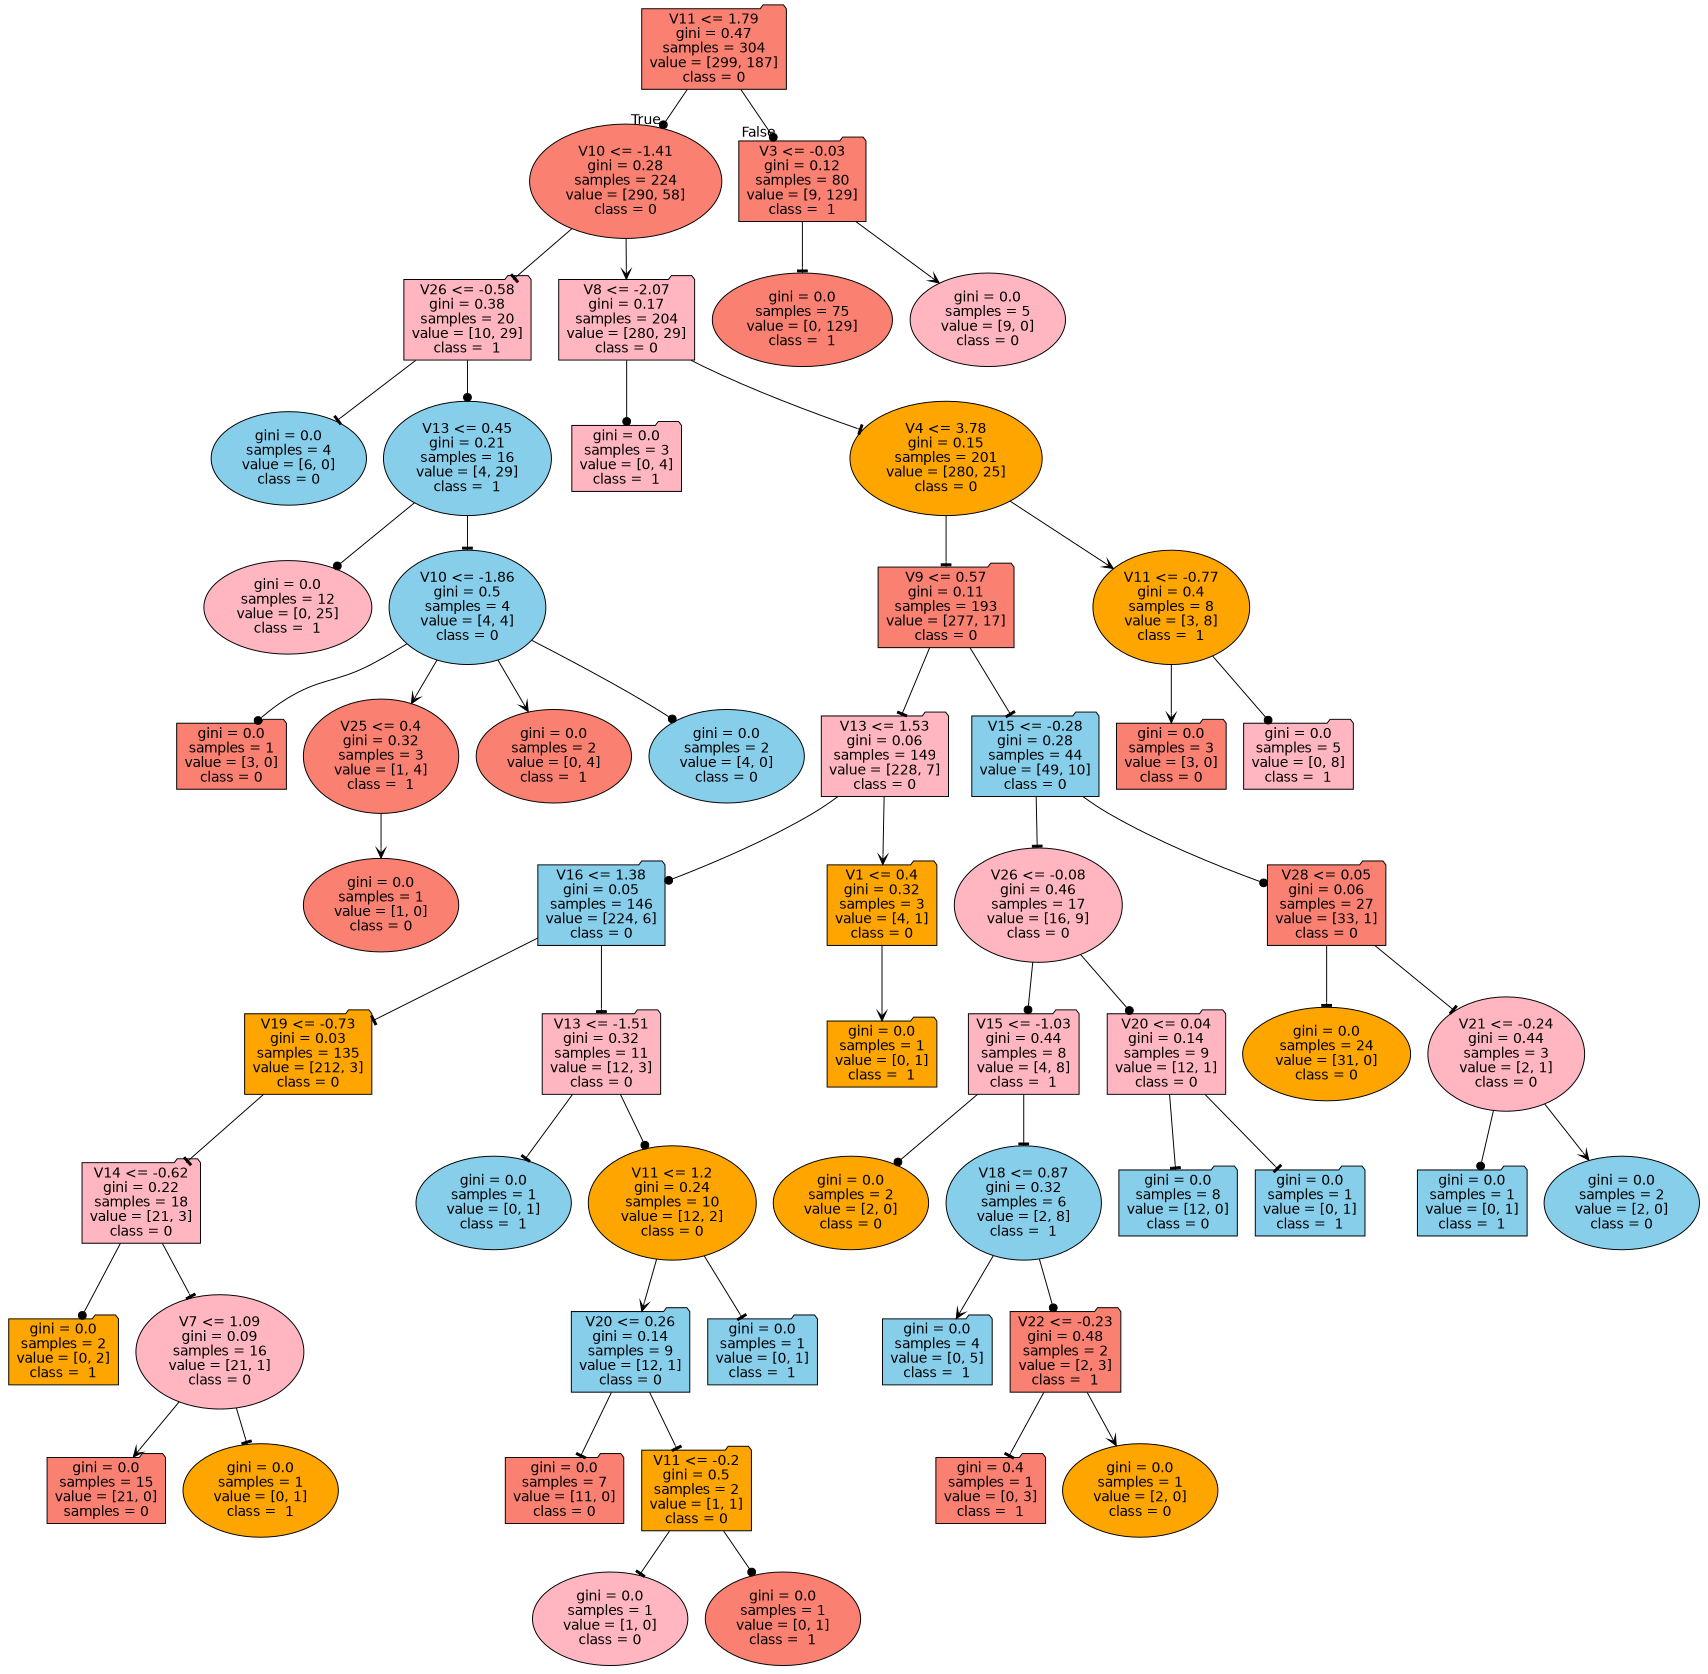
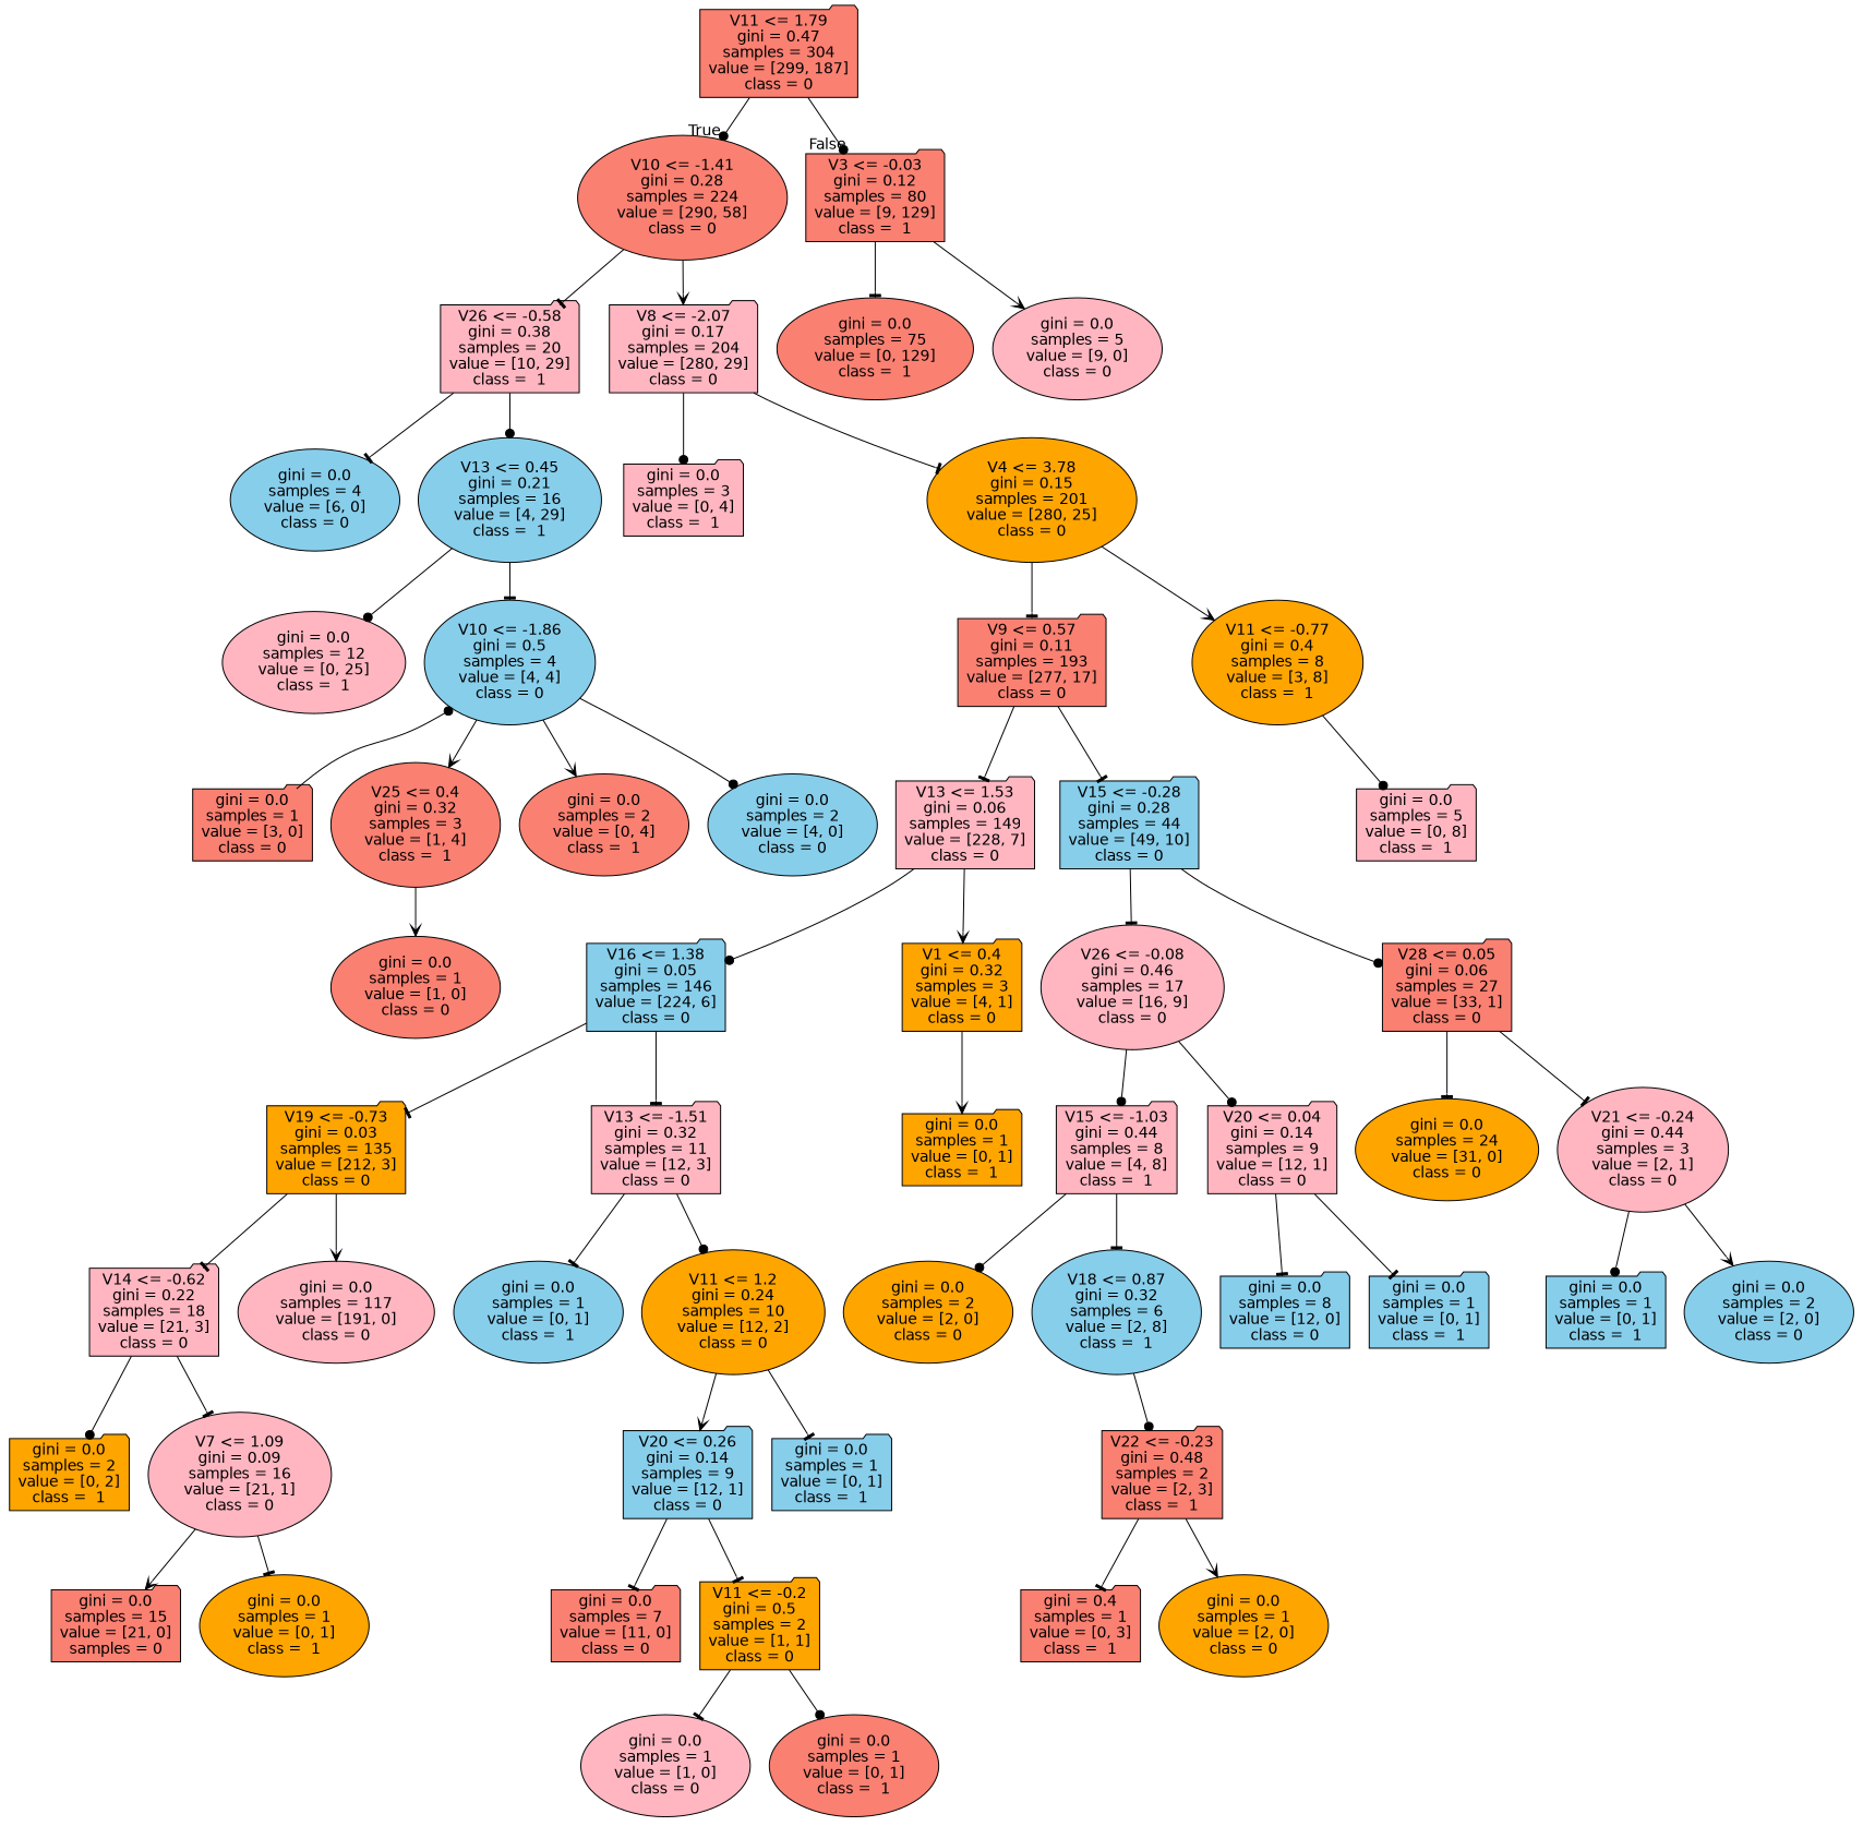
  digraph {
    node [color=black fillcolor=salmon fontname=helvetica shape=folder style="filled, rounded"]
    edge [arrowhead=tee fontname=helvetica]
    n1 [label="V11 <= 1.79\ngini = 0.47\nsamples = 304\nvalue = [299, 187]\nclass = 0"]
    n2 [label="V10 <= -1.41\ngini = 0.28\nsamples = 224\nvalue = [290, 58]\nclass = 0" shape=ellipse]
    n3 [label="V3 <= -0.03\ngini = 0.12\nsamples = 80\nvalue = [9, 129]\nclass =  1"]
    n4 [fillcolor=lightpink label="V26 <= -0.58\ngini = 0.38\nsamples = 20\nvalue = [10, 29]\nclass =  1"]
    n5 [fillcolor=lightpink label="V8 <= -2.07\ngini = 0.17\nsamples = 204\nvalue = [280, 29]\nclass = 0"]
    n6 [label="gini = 0.0\nsamples = 75\nvalue = [0, 129]\nclass =  1" shape=ellipse]
    n7 [fillcolor=lightpink label="gini = 0.0\nsamples = 5\nvalue = [9, 0]\nclass = 0" shape=ellipse]
    n8 [fillcolor=skyblue label="gini = 0.0\nsamples = 4\nvalue = [6, 0]\nclass = 0" shape=ellipse]
    n9 [fillcolor=skyblue label="V13 <= 0.45\ngini = 0.21\nsamples = 16\nvalue = [4, 29]\nclass =  1" shape=ellipse]
    n10 [fillcolor=lightpink label="gini = 0.0\nsamples = 3\nvalue = [0, 4]\nclass =  1"]
    n11 [fillcolor=orange label="V4 <= 3.78\ngini = 0.15\nsamples = 201\nvalue = [280, 25]\nclass = 0" shape=ellipse]
    n12 [fillcolor=lightpink label="gini = 0.0\nsamples = 12\nvalue = [0, 25]\nclass =  1" shape=ellipse]
    n13 [fillcolor=skyblue label="V10 <= -1.86\ngini = 0.5\nsamples = 4\nvalue = [4, 4]\nclass = 0" shape=ellipse]
    n14 [label="gini = 0.0\nsamples = 1\nvalue = [3, 0]\nclass = 0"]
    n15 [label="V25 <= 0.4\ngini = 0.32\nsamples = 3\nvalue = [1, 4]\nclass =  1" shape=ellipse]
    n16 [label="gini = 0.0\nsamples = 2\nvalue = [0, 4]\nclass =  1" shape=ellipse]
    n17 [fillcolor=skyblue label="gini = 0.0\nsamples = 2\nvalue = [4, 0]\nclass = 0" shape=ellipse]
    n18 [label="gini = 0.0\nsamples = 1\nvalue = [1, 0]\nclass = 0" shape=ellipse]
    n19 [label="V9 <= 0.57\ngini = 0.11\nsamples = 193\nvalue = [277, 17]\nclass = 0"]
    n20 [fillcolor=orange label="V11 <= -0.77\ngini = 0.4\nsamples = 8\nvalue = [3, 8]\nclass =  1" shape=ellipse]
    n21 [fillcolor=lightpink label="V13 <= 1.53\ngini = 0.06\nsamples = 149\nvalue = [228, 7]\nclass = 0"]
    n22 [fillcolor=skyblue label="V15 <= -0.28\ngini = 0.28\nsamples = 44\nvalue = [49, 10]\nclass = 0"]
-   n23 [label="gini = 0.0\nsamples = 3\nvalue = [3, 0]\nclass = 0"]
    n24 [fillcolor=lightpink label="gini = 0.0\nsamples = 5\nvalue = [0, 8]\nclass =  1"]
    n25 [fillcolor=skyblue label="V16 <= 1.38\ngini = 0.05\nsamples = 146\nvalue = [224, 6]\nclass = 0"]
    n26 [fillcolor=orange label="V1 <= 0.4\ngini = 0.32\nsamples = 3\nvalue = [4, 1]\nclass = 0"]
    n27 [fillcolor=lightpink label="V26 <= -0.08\ngini = 0.46\nsamples = 17\nvalue = [16, 9]\nclass = 0" shape=ellipse]
    n28 [label="V28 <= 0.05\ngini = 0.06\nsamples = 27\nvalue = [33, 1]\nclass = 0"]
    n29 [fillcolor=orange label="V19 <= -0.73\ngini = 0.03\nsamples = 135\nvalue = [212, 3]\nclass = 0"]
    n30 [fillcolor=lightpink label="V13 <= -1.51\ngini = 0.32\nsamples = 11\nvalue = [12, 3]\nclass = 0"]
    n31 [fillcolor=orange label="gini = 0.0\nsamples = 1\nvalue = [0, 1]\nclass =  1"]
    n32 [fillcolor=lightpink label="V14 <= -0.62\ngini = 0.22\nsamples = 18\nvalue = [21, 3]\nclass = 0"]
+   n33 [fillcolor=lightpink label="gini = 0.0\nsamples = 117\nvalue = [191, 0]\nclass = 0" shape=ellipse]
    n34 [fillcolor=skyblue label="gini = 0.0\nsamples = 1\nvalue = [0, 1]\nclass =  1" shape=ellipse]
    n35 [fillcolor=orange label="V11 <= 1.2\ngini = 0.24\nsamples = 10\nvalue = [12, 2]\nclass = 0" shape=ellipse]
    n36 [fillcolor=orange label="gini = 0.0\nsamples = 2\nvalue = [0, 2]\nclass =  1"]
    n37 [fillcolor=lightpink label="V7 <= 1.09\ngini = 0.09\nsamples = 16\nvalue = [21, 1]\nclass = 0" shape=ellipse]
    n38 [label="gini = 0.0\nsamples = 15\nvalue = [21, 0]\nsamples = 0"]
    n39 [fillcolor=orange label="gini = 0.0\nsamples = 1\nvalue = [0, 1]\nclass =  1" shape=ellipse]
    n40 [fillcolor=skyblue label="V20 <= 0.26\ngini = 0.14\nsamples = 9\nvalue = [12, 1]\nclass = 0"]
    n41 [fillcolor=skyblue label="gini = 0.0\nsamples = 1\nvalue = [0, 1]\nclass =  1"]
    n42 [label="gini = 0.0\nsamples = 7\nvalue = [11, 0]\nclass = 0"]
    n43 [fillcolor=orange label="V11 <= -0.2\ngini = 0.5\nsamples = 2\nvalue = [1, 1]\nclass = 0"]
    n44 [fillcolor=lightpink label="gini = 0.0\nsamples = 1\nvalue = [1, 0]\nclass = 0" shape=ellipse]
    n45 [label="gini = 0.0\nsamples = 1\nvalue = [0, 1]\nclass =  1" shape=ellipse]
    n46 [fillcolor=lightpink label="V15 <= -1.03\ngini = 0.44\nsamples = 8\nvalue = [4, 8]\nclass =  1"]
    n47 [fillcolor=lightpink label="V20 <= 0.04\ngini = 0.14\nsamples = 9\nvalue = [12, 1]\nclass = 0"]
    n48 [fillcolor=orange label="gini = 0.0\nsamples = 24\nvalue = [31, 0]\nclass = 0" shape=ellipse]
    n49 [fillcolor=lightpink label="V21 <= -0.24\ngini = 0.44\nsamples = 3\nvalue = [2, 1]\nclass = 0" shape=ellipse]
    n50 [fillcolor=orange label="gini = 0.0\nsamples = 2\nvalue = [2, 0]\nclass = 0" shape=ellipse]
    n51 [fillcolor=skyblue label="V18 <= 0.87\ngini = 0.32\nsamples = 6\nvalue = [2, 8]\nclass =  1" shape=ellipse]
    n52 [fillcolor=skyblue label="gini = 0.0\nsamples = 8\nvalue = [12, 0]\nclass = 0"]
    n53 [fillcolor=skyblue label="gini = 0.0\nsamples = 1\nvalue = [0, 1]\nclass =  1"]
-   n54 [fillcolor=skyblue label="gini = 0.0\nsamples = 4\nvalue = [0, 5]\nclass =  1"]
    n55 [label="V22 <= -0.23\ngini = 0.48\nsamples = 2\nvalue = [2, 3]\nclass =  1"]
    n56 [label="gini = 0.4\nsamples = 1\nvalue = [0, 3]\nclass =  1"]
    n57 [fillcolor=orange label="gini = 0.0\nsamples = 1\nvalue = [2, 0]\nclass = 0" shape=ellipse]
    n58 [fillcolor=skyblue label="gini = 0.0\nsamples = 1\nvalue = [0, 1]\nclass =  1"]
    n59 [fillcolor=skyblue label="gini = 0.0\nsamples = 2\nvalue = [2, 0]\nclass = 0" shape=ellipse]
    n1 -> n2 [arrowhead=dot headlabel=True labelangle=45 labeldistance=2.5]
    n1 -> n3 [arrowhead=dot headlabel=False labelangle=-45 labeldistance=2.5]
    n2 -> n4
    n2 -> n5 [arrowhead=vee]
    n3 -> n6
    n3 -> n7 [arrowhead=vee]
    n4 -> n8
    n4 -> n9 [arrowhead=dot]
    n5 -> n10 [arrowhead=dot]
    n5 -> n11
    n9 -> n12 [arrowhead=dot]
    n9 -> n13
    n11 -> n19
    n11 -> n20 [arrowhead=vee]
-   n13 -> n14 [arrowhead=dot]
+   n14 -> n13 [arrowhead=dot]
    n13 -> n15 [arrowhead=vee]
    n13 -> n16 [arrowhead=vee]
    n13 -> n17 [arrowhead=dot]
    n15 -> n18 [arrowhead=vee]
    n19 -> n21
    n19 -> n22
-   n20 -> n23 [arrowhead=vee]
    n20 -> n24 [arrowhead=dot]
    n21 -> n25 [arrowhead=dot]
    n21 -> n26 [arrowhead=vee]
    n22 -> n27
    n22 -> n28 [arrowhead=dot]
    n25 -> n29
    n25 -> n30
    n26 -> n31 [arrowhead=vee]
    n27 -> n46 [arrowhead=dot]
    n27 -> n47 [arrowhead=dot]
    n28 -> n48
    n28 -> n49
    n29 -> n32
+   n29 -> n33 [arrowhead=vee]
    n30 -> n34
    n30 -> n35 [arrowhead=dot]
    n32 -> n36 [arrowhead=dot]
    n32 -> n37
    n35 -> n40 [arrowhead=vee]
    n35 -> n41
    n37 -> n38 [arrowhead=vee]
    n37 -> n39
    n40 -> n42
    n40 -> n43
    n43 -> n44
    n43 -> n45 [arrowhead=dot]
    n46 -> n50 [arrowhead=dot]
    n46 -> n51
    n47 -> n52
    n47 -> n53
    n49 -> n58 [arrowhead=dot]
    n49 -> n59 [arrowhead=vee]
-   n51 -> n54 [arrowhead=vee]
    n51 -> n55 [arrowhead=dot]
    n55 -> n56
    n55 -> n57 [arrowhead=vee]
  }
